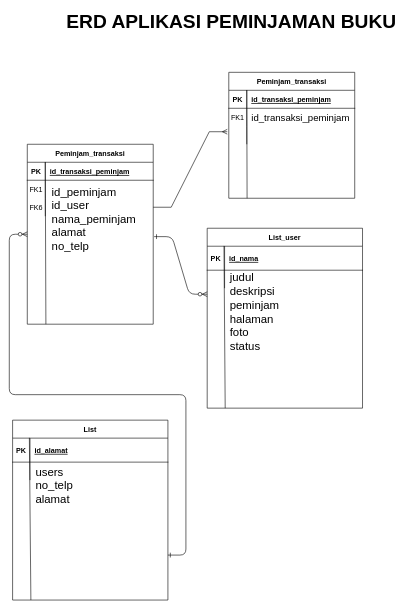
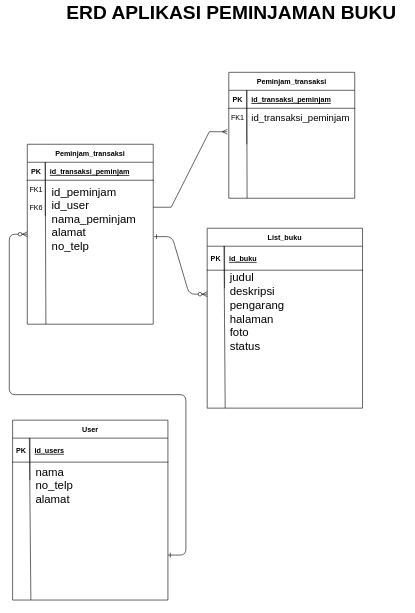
  <mxCell id="0" />
  <mxCell id="1" parent="0" />
  <mxCell id="2" value="" style="edgeStyle=entityRelationEdgeStyle;endArrow=ERzeroToMany;startArrow=ERone;endFill=1;startFill=0;exitX=1;exitY=0.75;exitDx=0;exitDy=0;" parent="1" source="25" edge="1"><mxGeometry width="100" height="100" relative="1" as="geometry"><mxPoint x="275" y="860" as="sourcePoint" /><mxPoint x="45" y="390" as="targetPoint" /></mxGeometry></mxCell>
  <mxCell id="3" value="Peminjam_transaksi" style="shape=table;startSize=30;container=1;collapsible=1;childLayout=tableLayout;fixedRows=1;rowLines=0;fontStyle=1;align=center;resizeLast=1;" parent="1" vertex="1"><mxGeometry x="45" y="240" width="210" height="300" as="geometry" /></mxCell>
  <mxCell id="4" value="" style="shape=partialRectangle;collapsible=0;dropTarget=0;pointerEvents=0;fillColor=none;points=[[0,0.5],[1,0.5]];portConstraint=eastwest;top=0;left=0;right=0;bottom=1;" parent="3" vertex="1"><mxGeometry y="30" width="210" height="30" as="geometry" /></mxCell>
  <mxCell id="5" value="PK" style="shape=partialRectangle;overflow=hidden;connectable=0;fillColor=none;top=0;left=0;bottom=0;right=0;fontStyle=1;" parent="4" vertex="1"><mxGeometry width="30" height="30" as="geometry"><mxRectangle width="30" height="30" as="alternateBounds" /></mxGeometry></mxCell>
  <mxCell id="6" value="id_transaksi_peminjam" style="shape=partialRectangle;overflow=hidden;connectable=0;fillColor=none;top=0;left=0;bottom=0;right=0;align=left;spacingLeft=6;fontStyle=5;" parent="4" vertex="1"><mxGeometry x="30" width="180" height="30" as="geometry"><mxRectangle width="180" height="30" as="alternateBounds" /></mxGeometry></mxCell>
  <mxCell id="7" value="" style="shape=partialRectangle;collapsible=0;dropTarget=0;pointerEvents=0;fillColor=none;points=[[0,0.5],[1,0.5]];portConstraint=eastwest;top=0;left=0;right=0;bottom=0;" parent="3" vertex="1"><mxGeometry y="60" width="210" height="30" as="geometry" /></mxCell>
  <mxCell id="8" value="FK1" style="shape=partialRectangle;overflow=hidden;connectable=0;fillColor=none;top=0;left=0;bottom=0;right=0;" parent="7" vertex="1"><mxGeometry width="30" height="30" as="geometry"><mxRectangle width="30" height="30" as="alternateBounds" /></mxGeometry></mxCell>
  <mxCell id="9" value="" style="shape=partialRectangle;overflow=hidden;connectable=0;fillColor=none;top=0;left=0;bottom=0;right=0;align=left;spacingLeft=6;" parent="7" vertex="1"><mxGeometry x="30" width="180" height="30" as="geometry"><mxRectangle width="180" height="30" as="alternateBounds" /></mxGeometry></mxCell>
  <mxCell id="10" value="" style="shape=partialRectangle;collapsible=0;dropTarget=0;pointerEvents=0;fillColor=none;points=[[0,0.5],[1,0.5]];portConstraint=eastwest;top=0;left=0;right=0;bottom=0;" parent="3" vertex="1"><mxGeometry y="90" width="210" height="30" as="geometry" /></mxCell>
  <mxCell id="11" value="" style="shape=partialRectangle;overflow=hidden;connectable=0;fillColor=none;top=0;left=0;bottom=0;right=0;" parent="10" vertex="1"><mxGeometry width="30" height="30" as="geometry"><mxRectangle width="30" height="30" as="alternateBounds" /></mxGeometry></mxCell>
  <mxCell id="12" value="" style="shape=partialRectangle;overflow=hidden;connectable=0;fillColor=none;top=0;left=0;bottom=0;right=0;align=left;spacingLeft=6;" parent="10" vertex="1"><mxGeometry x="30" width="180" height="30" as="geometry"><mxRectangle width="180" height="30" as="alternateBounds" /></mxGeometry></mxCell>
- <mxCell id="13" value="List_user" style="shape=table;startSize=30;container=1;collapsible=1;childLayout=tableLayout;fixedRows=1;rowLines=0;fontStyle=1;align=center;resizeLast=1;" parent="1" vertex="1"><mxGeometry x="345" y="380" width="259" height="300" as="geometry" /></mxCell>
+ <mxCell id="13" value="List_buku" style="shape=table;startSize=30;container=1;collapsible=1;childLayout=tableLayout;fixedRows=1;rowLines=0;fontStyle=1;align=center;resizeLast=1;" parent="1" vertex="1"><mxGeometry x="345" y="380" width="259" height="300" as="geometry" /></mxCell>
  <mxCell id="14" value="" style="shape=partialRectangle;collapsible=0;dropTarget=0;pointerEvents=0;fillColor=none;points=[[0,0.5],[1,0.5]];portConstraint=eastwest;top=0;left=0;right=0;bottom=1;" parent="13" vertex="1"><mxGeometry y="30" width="259" height="40" as="geometry" /></mxCell>
  <mxCell id="15" value="PK" style="shape=partialRectangle;overflow=hidden;connectable=0;fillColor=none;top=0;left=0;bottom=0;right=0;fontStyle=1;" parent="14" vertex="1"><mxGeometry width="29" height="40" as="geometry"><mxRectangle width="29" height="40" as="alternateBounds" /></mxGeometry></mxCell>
- <mxCell id="16" value="id_nama" style="shape=partialRectangle;overflow=hidden;connectable=0;fillColor=none;top=0;left=0;bottom=0;right=0;align=left;spacingLeft=6;fontStyle=5;" parent="14" vertex="1"><mxGeometry x="29" width="230" height="40" as="geometry"><mxRectangle width="230" height="40" as="alternateBounds" /></mxGeometry></mxCell>
+ <mxCell id="16" value="id_buku" style="shape=partialRectangle;overflow=hidden;connectable=0;fillColor=none;top=0;left=0;bottom=0;right=0;align=left;spacingLeft=6;fontStyle=5;" parent="14" vertex="1"><mxGeometry x="29" width="230" height="40" as="geometry"><mxRectangle width="230" height="40" as="alternateBounds" /></mxGeometry></mxCell>
  <mxCell id="17" value="" style="shape=partialRectangle;collapsible=0;dropTarget=0;pointerEvents=0;fillColor=none;points=[[0,0.5],[1,0.5]];portConstraint=eastwest;top=0;left=0;right=0;bottom=0;" parent="13" vertex="1"><mxGeometry y="70" width="259" height="30" as="geometry" /></mxCell>
  <mxCell id="18" value="" style="shape=partialRectangle;overflow=hidden;connectable=0;fillColor=none;top=0;left=0;bottom=0;right=0;" parent="17" vertex="1"><mxGeometry width="29" height="30" as="geometry"><mxRectangle width="29" height="30" as="alternateBounds" /></mxGeometry></mxCell>
  <mxCell id="19" value="" style="shape=partialRectangle;overflow=hidden;connectable=0;fillColor=none;top=0;left=0;bottom=0;right=0;align=left;spacingLeft=6;" parent="17" vertex="1"><mxGeometry x="29" width="230" height="30" as="geometry"><mxRectangle width="230" height="30" as="alternateBounds" /></mxGeometry></mxCell>
- <mxCell id="20" value="&lt;span style=&quot;font-size: 19px;&quot;&gt;judul&lt;/span&gt;&lt;br style=&quot;padding: 0px; margin: 0px; font-size: 19px;&quot;&gt;&lt;span style=&quot;font-size: 19px;&quot;&gt;deskripsi&lt;/span&gt;&lt;br style=&quot;padding: 0px; margin: 0px; font-size: 19px;&quot;&gt;&lt;span style=&quot;font-size: 19px;&quot;&gt;peminjam&lt;/span&gt;&lt;br style=&quot;padding: 0px; margin: 0px; font-size: 19px;&quot;&gt;&lt;span style=&quot;font-size: 19px;&quot;&gt;halaman&lt;/span&gt;&lt;br style=&quot;padding: 0px; margin: 0px; font-size: 19px;&quot;&gt;&lt;span style=&quot;font-size: 19px;&quot;&gt;foto&lt;/span&gt;&lt;br style=&quot;padding: 0px; margin: 0px; font-size: 19px;&quot;&gt;&lt;span style=&quot;font-size: 19px;&quot;&gt;status&lt;/span&gt;" style="text;html=1;strokeColor=none;fillColor=none;align=left;verticalAlign=middle;whiteSpace=wrap;rounded=0;fontSize=19;" vertex="1" parent="1"><mxGeometry x="381" y="400" width="150" height="240" as="geometry" /></mxCell>
+ <mxCell id="20" value="&lt;span style=&quot;font-size: 19px;&quot;&gt;judul&lt;/span&gt;&lt;br style=&quot;padding: 0px; margin: 0px; font-size: 19px;&quot;&gt;&lt;span style=&quot;font-size: 19px;&quot;&gt;deskripsi&lt;/span&gt;&lt;br style=&quot;padding: 0px; margin: 0px; font-size: 19px;&quot;&gt;&lt;span style=&quot;font-size: 19px;&quot;&gt;pengarang&lt;/span&gt;&lt;br style=&quot;padding: 0px; margin: 0px; font-size: 19px;&quot;&gt;&lt;span style=&quot;font-size: 19px;&quot;&gt;halaman&lt;/span&gt;&lt;br style=&quot;padding: 0px; margin: 0px; font-size: 19px;&quot;&gt;&lt;span style=&quot;font-size: 19px;&quot;&gt;foto&lt;/span&gt;&lt;br style=&quot;padding: 0px; margin: 0px; font-size: 19px;&quot;&gt;&lt;span style=&quot;font-size: 19px;&quot;&gt;status&lt;/span&gt;" style="text;html=1;strokeColor=none;fillColor=none;align=left;verticalAlign=middle;whiteSpace=wrap;rounded=0;fontSize=19;" vertex="1" parent="1"><mxGeometry x="381" y="400" width="150" height="240" as="geometry" /></mxCell>
  <mxCell id="21" value="" style="endArrow=none;html=1;rounded=0;fontSize=24;entryX=0.108;entryY=-0.013;entryDx=0;entryDy=0;entryPerimeter=0;" edge="1" parent="1" target="14"><mxGeometry width="50" height="50" relative="1" as="geometry"><mxPoint x="375" y="680" as="sourcePoint" /><mxPoint x="425" y="550" as="targetPoint" /></mxGeometry></mxCell>
  <mxCell id="22" value="&lt;br style=&quot;padding: 0px; margin: 0px; font-size: 19px;&quot;&gt;id_peminjam&lt;br&gt;id_user&lt;br&gt;nama_peminjam&lt;br style=&quot;padding: 0px; margin: 0px; font-size: 19px;&quot;&gt;&lt;span style=&quot;font-size: 19px;&quot;&gt;alamat&lt;/span&gt;&lt;br style=&quot;padding: 0px; margin: 0px; font-size: 19px;&quot;&gt;&lt;span style=&quot;font-size: 19px;&quot;&gt;no_telp&lt;br&gt;&lt;br&gt;&lt;/span&gt;" style="text;html=1;strokeColor=none;fillColor=none;align=left;verticalAlign=middle;whiteSpace=wrap;rounded=0;fontSize=19;" vertex="1" parent="1"><mxGeometry x="84" y="290" width="150" height="150" as="geometry" /></mxCell>
  <mxCell id="23" value="" style="endArrow=none;html=1;rounded=0;fontSize=24;entryX=0.108;entryY=-0.013;entryDx=0;entryDy=0;entryPerimeter=0;" edge="1" parent="1"><mxGeometry width="50" height="50" relative="1" as="geometry"><mxPoint x="76.03" y="540" as="sourcePoint" /><mxPoint x="75.002" y="269.48" as="targetPoint" /></mxGeometry></mxCell>
  <mxCell id="24" value="FK6" style="shape=partialRectangle;overflow=hidden;connectable=0;fillColor=none;top=0;left=0;bottom=0;right=0;" vertex="1" parent="1"><mxGeometry x="45" y="330" width="30" height="30" as="geometry"><mxRectangle width="30" height="30" as="alternateBounds" /></mxGeometry></mxCell>
- <mxCell id="25" value="List" style="shape=table;startSize=30;container=1;collapsible=1;childLayout=tableLayout;fixedRows=1;rowLines=0;fontStyle=1;align=center;resizeLast=1;" vertex="1" parent="1"><mxGeometry x="20.5" y="700" width="259" height="300" as="geometry" /></mxCell>
+ <mxCell id="25" value="User" style="shape=table;startSize=30;container=1;collapsible=1;childLayout=tableLayout;fixedRows=1;rowLines=0;fontStyle=1;align=center;resizeLast=1;" vertex="1" parent="1"><mxGeometry x="20.5" y="700" width="259" height="300" as="geometry" /></mxCell>
  <mxCell id="26" value="" style="shape=partialRectangle;collapsible=0;dropTarget=0;pointerEvents=0;fillColor=none;points=[[0,0.5],[1,0.5]];portConstraint=eastwest;top=0;left=0;right=0;bottom=1;" vertex="1" parent="25"><mxGeometry y="30" width="259" height="40" as="geometry" /></mxCell>
  <mxCell id="27" value="PK" style="shape=partialRectangle;overflow=hidden;connectable=0;fillColor=none;top=0;left=0;bottom=0;right=0;fontStyle=1;" vertex="1" parent="26"><mxGeometry width="29" height="40" as="geometry"><mxRectangle width="29" height="40" as="alternateBounds" /></mxGeometry></mxCell>
- <mxCell id="28" value="id_alamat" style="shape=partialRectangle;overflow=hidden;connectable=0;fillColor=none;top=0;left=0;bottom=0;right=0;align=left;spacingLeft=6;fontStyle=5;" vertex="1" parent="26"><mxGeometry x="29" width="230" height="40" as="geometry"><mxRectangle width="230" height="40" as="alternateBounds" /></mxGeometry></mxCell>
+ <mxCell id="28" value="id_users" style="shape=partialRectangle;overflow=hidden;connectable=0;fillColor=none;top=0;left=0;bottom=0;right=0;align=left;spacingLeft=6;fontStyle=5;" vertex="1" parent="26"><mxGeometry x="29" width="230" height="40" as="geometry"><mxRectangle width="230" height="40" as="alternateBounds" /></mxGeometry></mxCell>
  <mxCell id="29" value="" style="shape=partialRectangle;collapsible=0;dropTarget=0;pointerEvents=0;fillColor=none;points=[[0,0.5],[1,0.5]];portConstraint=eastwest;top=0;left=0;right=0;bottom=0;" vertex="1" parent="25"><mxGeometry y="70" width="259" height="30" as="geometry" /></mxCell>
  <mxCell id="30" value="" style="shape=partialRectangle;overflow=hidden;connectable=0;fillColor=none;top=0;left=0;bottom=0;right=0;" vertex="1" parent="29"><mxGeometry width="29" height="30" as="geometry"><mxRectangle width="29" height="30" as="alternateBounds" /></mxGeometry></mxCell>
  <mxCell id="31" value="" style="shape=partialRectangle;overflow=hidden;connectable=0;fillColor=none;top=0;left=0;bottom=0;right=0;align=left;spacingLeft=6;" vertex="1" parent="29"><mxGeometry x="29" width="230" height="30" as="geometry"><mxRectangle width="230" height="30" as="alternateBounds" /></mxGeometry></mxCell>
- <mxCell id="32" value="users&lt;br&gt;no_telp&lt;br&gt;alamat" style="text;html=1;strokeColor=none;fillColor=none;align=left;verticalAlign=middle;whiteSpace=wrap;rounded=0;fontSize=19;" vertex="1" parent="1"><mxGeometry x="56.5" y="690" width="150" height="240" as="geometry" /></mxCell>
+ <mxCell id="32" value="nama&lt;br&gt;no_telp&lt;br&gt;alamat" style="text;html=1;strokeColor=none;fillColor=none;align=left;verticalAlign=middle;whiteSpace=wrap;rounded=0;fontSize=19;" vertex="1" parent="1"><mxGeometry x="56.5" y="690" width="150" height="240" as="geometry" /></mxCell>
  <mxCell id="33" value="" style="endArrow=none;html=1;rounded=0;fontSize=24;entryX=0.108;entryY=-0.013;entryDx=0;entryDy=0;entryPerimeter=0;" edge="1" parent="1" target="26"><mxGeometry width="50" height="50" relative="1" as="geometry"><mxPoint x="51" y="1000" as="sourcePoint" /><mxPoint x="100.5" y="810" as="targetPoint" /></mxGeometry></mxCell>
  <mxCell id="34" value="" style="edgeStyle=entityRelationEdgeStyle;endArrow=ERzeroToMany;startArrow=ERone;endFill=1;startFill=0;exitX=1;exitY=0.75;exitDx=0;exitDy=0;" edge="1" parent="1"><mxGeometry width="100" height="100" relative="1" as="geometry"><mxPoint x="256.5" y="394" as="sourcePoint" /><mxPoint x="345" y="490" as="targetPoint" /></mxGeometry></mxCell>
  <mxCell id="35" value="Peminjam_transaksi" style="shape=table;startSize=30;container=1;collapsible=1;childLayout=tableLayout;fixedRows=1;rowLines=0;fontStyle=1;align=center;resizeLast=1;" vertex="1" parent="1"><mxGeometry x="381" y="120" width="210" height="210" as="geometry" /></mxCell>
  <mxCell id="36" value="" style="shape=partialRectangle;collapsible=0;dropTarget=0;pointerEvents=0;fillColor=none;points=[[0,0.5],[1,0.5]];portConstraint=eastwest;top=0;left=0;right=0;bottom=1;" vertex="1" parent="35"><mxGeometry y="30" width="210" height="30" as="geometry" /></mxCell>
  <mxCell id="37" value="PK" style="shape=partialRectangle;overflow=hidden;connectable=0;fillColor=none;top=0;left=0;bottom=0;right=0;fontStyle=1;" vertex="1" parent="36"><mxGeometry width="30" height="30" as="geometry"><mxRectangle width="30" height="30" as="alternateBounds" /></mxGeometry></mxCell>
  <mxCell id="38" value="id_transaksi_peminjam" style="shape=partialRectangle;overflow=hidden;connectable=0;fillColor=none;top=0;left=0;bottom=0;right=0;align=left;spacingLeft=6;fontStyle=5;" vertex="1" parent="36"><mxGeometry x="30" width="180" height="30" as="geometry"><mxRectangle width="180" height="30" as="alternateBounds" /></mxGeometry></mxCell>
  <mxCell id="39" value="" style="shape=partialRectangle;collapsible=0;dropTarget=0;pointerEvents=0;fillColor=none;points=[[0,0.5],[1,0.5]];portConstraint=eastwest;top=0;left=0;right=0;bottom=0;" vertex="1" parent="35"><mxGeometry y="60" width="210" height="30" as="geometry" /></mxCell>
  <mxCell id="40" value="FK1" style="shape=partialRectangle;overflow=hidden;connectable=0;fillColor=none;top=0;left=0;bottom=0;right=0;" vertex="1" parent="39"><mxGeometry width="30" height="30" as="geometry"><mxRectangle width="30" height="30" as="alternateBounds" /></mxGeometry></mxCell>
  <mxCell id="41" value="" style="shape=partialRectangle;overflow=hidden;connectable=0;fillColor=none;top=0;left=0;bottom=0;right=0;align=left;spacingLeft=6;" vertex="1" parent="39"><mxGeometry x="30" width="180" height="30" as="geometry"><mxRectangle width="180" height="30" as="alternateBounds" /></mxGeometry></mxCell>
  <mxCell id="42" value="" style="shape=partialRectangle;collapsible=0;dropTarget=0;pointerEvents=0;fillColor=none;points=[[0,0.5],[1,0.5]];portConstraint=eastwest;top=0;left=0;right=0;bottom=0;" vertex="1" parent="35"><mxGeometry y="90" width="210" height="30" as="geometry" /></mxCell>
  <mxCell id="43" value="" style="shape=partialRectangle;overflow=hidden;connectable=0;fillColor=none;top=0;left=0;bottom=0;right=0;" vertex="1" parent="42"><mxGeometry width="30" height="30" as="geometry"><mxRectangle width="30" height="30" as="alternateBounds" /></mxGeometry></mxCell>
  <mxCell id="44" value="" style="shape=partialRectangle;overflow=hidden;connectable=0;fillColor=none;top=0;left=0;bottom=0;right=0;align=left;spacingLeft=6;" vertex="1" parent="42"><mxGeometry x="30" width="180" height="30" as="geometry"><mxRectangle width="180" height="30" as="alternateBounds" /></mxGeometry></mxCell>
  <mxCell id="45" value="&lt;br style=&quot;padding: 0px; margin: 0px; font-size: 19px;&quot;&gt;&lt;font style=&quot;font-size: 16px;&quot;&gt;id_transaksi_peminjam&lt;/font&gt;&lt;span style=&quot;font-size: 19px;&quot;&gt;&lt;br&gt;&lt;br&gt;&lt;/span&gt;" style="text;html=1;strokeColor=none;fillColor=none;align=left;verticalAlign=middle;whiteSpace=wrap;rounded=0;fontSize=19;" vertex="1" parent="1"><mxGeometry x="416.5" y="120" width="150" height="150" as="geometry" /></mxCell>
  <mxCell id="46" value="" style="endArrow=none;html=1;rounded=0;fontSize=24;entryX=0.108;entryY=-0.013;entryDx=0;entryDy=0;entryPerimeter=0;" edge="1" parent="1"><mxGeometry width="50" height="50" relative="1" as="geometry"><mxPoint x="411.5" y="330" as="sourcePoint" /><mxPoint x="411.002" y="149.48" as="targetPoint" /></mxGeometry></mxCell>
  <mxCell id="47" value="" style="edgeStyle=entityRelationEdgeStyle;fontSize=12;html=1;endArrow=ERmany;rounded=0;exitX=1;exitY=0.5;exitDx=0;exitDy=0;entryX=-0.012;entryY=0.302;entryDx=0;entryDy=0;entryPerimeter=0;" edge="1" parent="1" source="10" target="42"><mxGeometry width="100" height="100" relative="1" as="geometry"><mxPoint x="135" y="210" as="sourcePoint" /><mxPoint x="365" y="210" as="targetPoint" /></mxGeometry></mxCell>
- <mxCell id="48" value="&lt;font style=&quot;font-size: 32px;&quot;&gt;ERD APLIKASI PEMINJAMAN BUKU&lt;/font&gt;" style="text;html=1;align=center;verticalAlign=middle;resizable=0;points=[];autosize=1;strokeColor=none;fillColor=none;fontSize=16;fontStyle=1" vertex="1" parent="1"><mxGeometry x="100" y="20" width="570" height="30" as="geometry" /></mxCell>
+ <mxCell id="48" value="&lt;font style=&quot;font-size: 32px;&quot;&gt;ERD APLIKASI PEMINJAMAN BUKU&lt;/font&gt;" style="text;html=1;align=center;verticalAlign=middle;resizable=0;points=[];autosize=1;strokeColor=none;fillColor=none;fontSize=16;fontStyle=1" vertex="1" parent="1"><mxGeometry x="100" y="5" width="570" height="30" as="geometry" /></mxCell>
